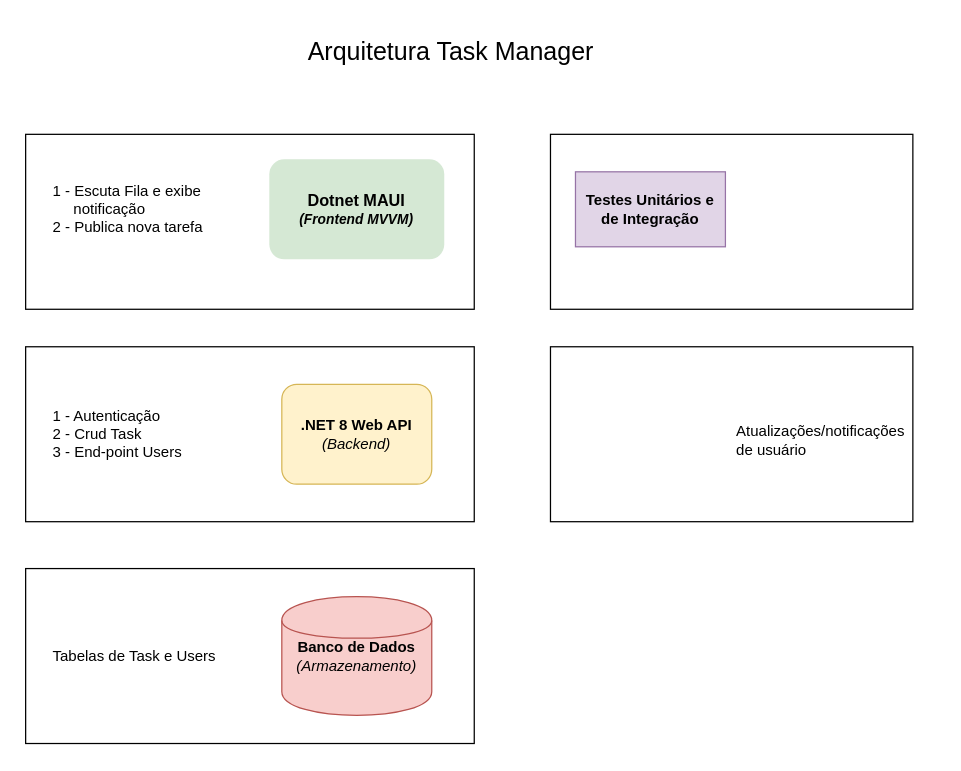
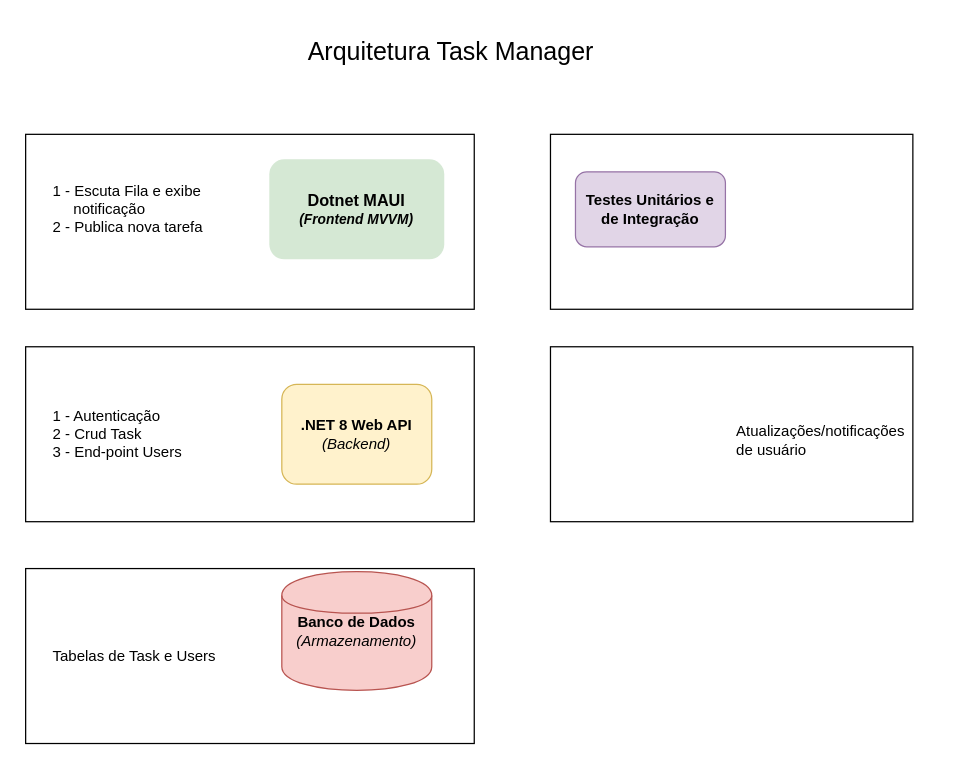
  <mxCell id="0" />
  <mxCell id="1" parent="0" />
  <mxCell id="2" value="&amp;nbsp;" style="rounded=0;whiteSpace=wrap;html=1;fillColor=none;strokeWidth=1;" vertex="1" parent="1"><mxGeometry x="440" y="107" width="290" height="140" as="geometry" /></mxCell>
  <mxCell id="3" value="" style="rounded=0;whiteSpace=wrap;html=1;fillColor=none;strokeWidth=1;" vertex="1" parent="1"><mxGeometry x="20" y="277" width="359" height="140" as="geometry" /></mxCell>
  <mxCell id="4" value="" style="rounded=0;whiteSpace=wrap;html=1;fillColor=none;strokeWidth=1;" vertex="1" parent="1"><mxGeometry x="20" y="107" width="359" height="140" as="geometry" /></mxCell>
  <mxCell id="5" value="Arquitetura Task Manager" style="text;html=1;align=center;verticalAlign=middle;resizable=0;points=[];autosize=1;strokeColor=none;fillColor=none;fontSize=20;" vertex="1" parent="1"><mxGeometry x="235" y="20" width="250" height="40" as="geometry" /></mxCell>
  <mxCell id="6" value="&lt;b&gt;.NET 8 Web API&lt;/b&gt;&lt;br&gt;&lt;i&gt;(Backend)&lt;/i&gt;" style="rounded=1;whiteSpace=wrap;html=1;fillColor=#fff2cc;strokeColor=#d6b656;fontColor=#000000;" vertex="1" parent="1"><mxGeometry x="225" y="307" width="120" height="80" as="geometry" /></mxCell>
- <mxCell id="7" value="&lt;b&gt;Banco de Dados&lt;/b&gt;&lt;br&gt;&lt;i&gt;(Armazenamento)&lt;/i&gt;" style="shape=cylinder;whiteSpace=wrap;html=1;rounded=1;fillColor=#f8cecc;strokeColor=#b85450;fontColor=#000000;" vertex="1" parent="1"><mxGeometry x="225" y="477" width="120" height="95" as="geometry" /></mxCell>
- <mxCell id="8" value="&lt;b&gt;Testes Unitários e de Integração&lt;/b&gt;" style="whiteSpace=wrap;html=1;fillColor=#e1d5e7;strokeColor=#9673a6;fontColor=#000000;rounded=0;" vertex="1" parent="1"><mxGeometry x="460" y="137" width="120" height="60" as="geometry" /></mxCell>
+ <mxCell id="7" value="&lt;b&gt;Banco de Dados&lt;/b&gt;&lt;br&gt;&lt;i&gt;(Armazenamento)&lt;/i&gt;" style="shape=cylinder;whiteSpace=wrap;html=1;rounded=1;fillColor=#f8cecc;strokeColor=#b85450;fontColor=#000000;" vertex="1" parent="1"><mxGeometry x="225" y="457" width="120" height="95" as="geometry" /></mxCell>
+ <mxCell id="8" value="&lt;b&gt;Testes Unitários e de Integração&lt;/b&gt;" style="rounded=1;whiteSpace=wrap;html=1;fillColor=#e1d5e7;strokeColor=#9673a6;fontColor=#000000;" vertex="1" parent="1"><mxGeometry x="460" y="137" width="120" height="60" as="geometry" /></mxCell>
  <mxCell id="9" value="1 - Escuta Fila e exibe&amp;nbsp;&lt;div&gt;&amp;nbsp; &amp;nbsp; &amp;nbsp;notificação&lt;div&gt;2 - Publica nova tarefa&lt;/div&gt;&lt;/div&gt;" style="text;html=1;align=left;verticalAlign=middle;resizable=0;points=[];autosize=1;strokeColor=none;fillColor=none;" vertex="1" parent="1"><mxGeometry x="40" y="137" width="150" height="60" as="geometry" /></mxCell>
  <mxCell id="10" value="&lt;div style=&quot;&quot;&gt;&lt;span style=&quot;background-color: transparent; color: light-dark(rgb(0, 0, 0), rgb(255, 255, 255));&quot;&gt;1 - Autenticação&lt;/span&gt;&lt;/div&gt;&lt;div style=&quot;&quot;&gt;2 - Crud Task&lt;/div&gt;&lt;div style=&quot;&quot;&gt;3 - End-point Users&lt;/div&gt;" style="text;html=1;align=left;verticalAlign=middle;resizable=0;points=[];autosize=1;strokeColor=none;fillColor=none;" vertex="1" parent="1"><mxGeometry x="40" y="317" width="130" height="60" as="geometry" /></mxCell>
  <mxCell id="11" value="&lt;b style=&quot;&quot;&gt;&lt;font style=&quot;font-size: 13px;&quot;&gt;Dotnet MAUI&lt;/font&gt;&lt;/b&gt;&lt;div&gt;&lt;b style=&quot;&quot;&gt;&lt;i&gt;&lt;font style=&quot;font-size: 11px;&quot;&gt;(Frontend MVVM)&lt;/font&gt;&lt;/i&gt;&lt;/b&gt;&lt;/div&gt;" style="rounded=1;whiteSpace=wrap;html=1;labelBackgroundColor=none;labelBorderColor=none;textShadow=0;strokeColor=none;fillColor=#d5e8d4;fontColor=#000000;" vertex="1" parent="1"><mxGeometry x="215" y="127" width="140" height="80" as="geometry" /></mxCell>
  <mxCell id="12" value="" style="rounded=0;whiteSpace=wrap;html=1;fillColor=none;strokeWidth=1;" vertex="1" parent="1"><mxGeometry x="20" y="454.5" width="359" height="140" as="geometry" /></mxCell>
  <mxCell id="13" value="Tabelas de Task e Users" style="text;html=1;align=left;verticalAlign=middle;resizable=0;points=[];autosize=1;strokeColor=none;fillColor=none;" vertex="1" parent="1"><mxGeometry x="40" y="509.5" width="150" height="30" as="geometry" /></mxCell>
  <mxCell id="14" value="" style="rounded=0;whiteSpace=wrap;html=1;fillColor=none;strokeWidth=1;" vertex="1" parent="1"><mxGeometry x="440" y="277" width="290" height="140" as="geometry" /></mxCell>
  <mxCell id="15" value="Atualizações/notificações&amp;nbsp;&lt;div&gt;de usuário&lt;/div&gt;" style="text;html=1;align=left;verticalAlign=middle;resizable=0;points=[];autosize=1;strokeColor=none;fillColor=none;" vertex="1" parent="1"><mxGeometry x="587" y="332" width="160" height="40" as="geometry" /></mxCell>
